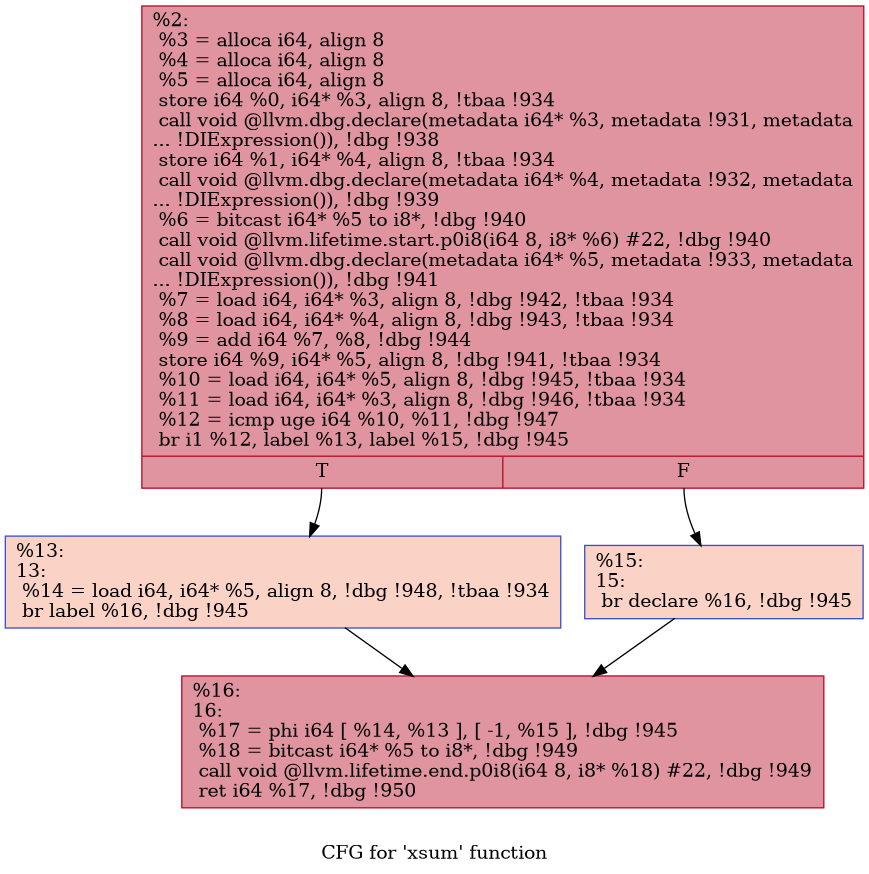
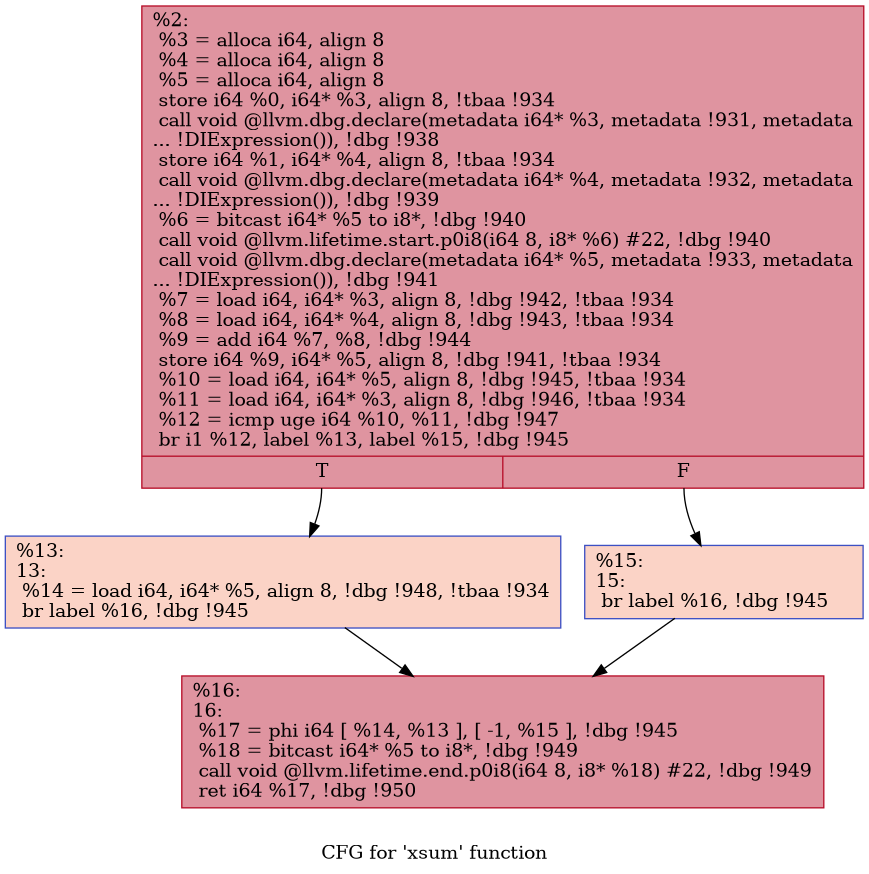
  digraph {
    label="CFG for 'xsum' function"
    node [color="#b70d28ff" fillcolor="#b70d2870" shape=record style=filled]
    n1 [label="{%2:\l  %3 = alloca i64, align 8\l  %4 = alloca i64, align 8\l  %5 = alloca i64, align 8\l  store i64 %0, i64* %3, align 8, !tbaa !934\l  call void @llvm.dbg.declare(metadata i64* %3, metadata !931, metadata\l... !DIExpression()), !dbg !938\l  store i64 %1, i64* %4, align 8, !tbaa !934\l  call void @llvm.dbg.declare(metadata i64* %4, metadata !932, metadata\l... !DIExpression()), !dbg !939\l  %6 = bitcast i64* %5 to i8*, !dbg !940\l  call void @llvm.lifetime.start.p0i8(i64 8, i8* %6) #22, !dbg !940\l  call void @llvm.dbg.declare(metadata i64* %5, metadata !933, metadata\l... !DIExpression()), !dbg !941\l  %7 = load i64, i64* %3, align 8, !dbg !942, !tbaa !934\l  %8 = load i64, i64* %4, align 8, !dbg !943, !tbaa !934\l  %9 = add i64 %7, %8, !dbg !944\l  store i64 %9, i64* %5, align 8, !dbg !941, !tbaa !934\l  %10 = load i64, i64* %5, align 8, !dbg !945, !tbaa !934\l  %11 = load i64, i64* %3, align 8, !dbg !946, !tbaa !934\l  %12 = icmp uge i64 %10, %11, !dbg !947\l  br i1 %12, label %13, label %15, !dbg !945\l|{<s0>T|<s1>F}}"]
    n2 [color="#3d50c3ff" fillcolor="#f59c7d70" label="{%13:\l13:                                               \l  %14 = load i64, i64* %5, align 8, !dbg !948, !tbaa !934\l  br label %16, !dbg !945\l}"]
-   n3 [color="#3d50c3ff" fillcolor="#f59c7d70" label="{%15:\l15:                                               \l  br declare %16, !dbg !945\l}"]
+   n3 [color="#3d50c3ff" fillcolor="#f59c7d70" label="{%15:\l15:                                               \l  br label %16, !dbg !945\l}"]
    n4 [label="{%16:\l16:                                               \l  %17 = phi i64 [ %14, %13 ], [ -1, %15 ], !dbg !945\l  %18 = bitcast i64* %5 to i8*, !dbg !949\l  call void @llvm.lifetime.end.p0i8(i64 8, i8* %18) #22, !dbg !949\l  ret i64 %17, !dbg !950\l}"]
    n1 -> n2 [tailport=s0]
    n1 -> n3 [tailport=s1]
    n2 -> n4
    n3 -> n4
  }
